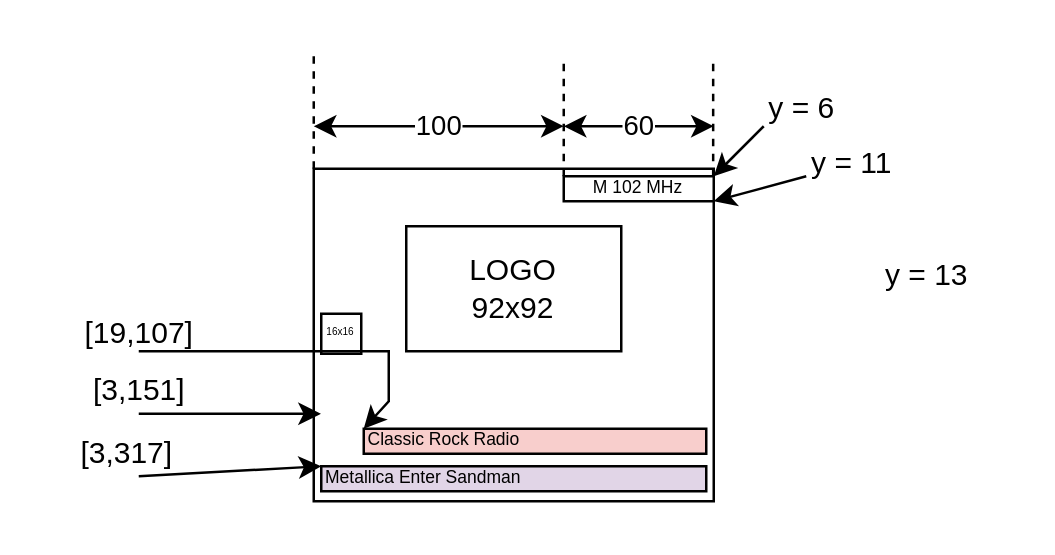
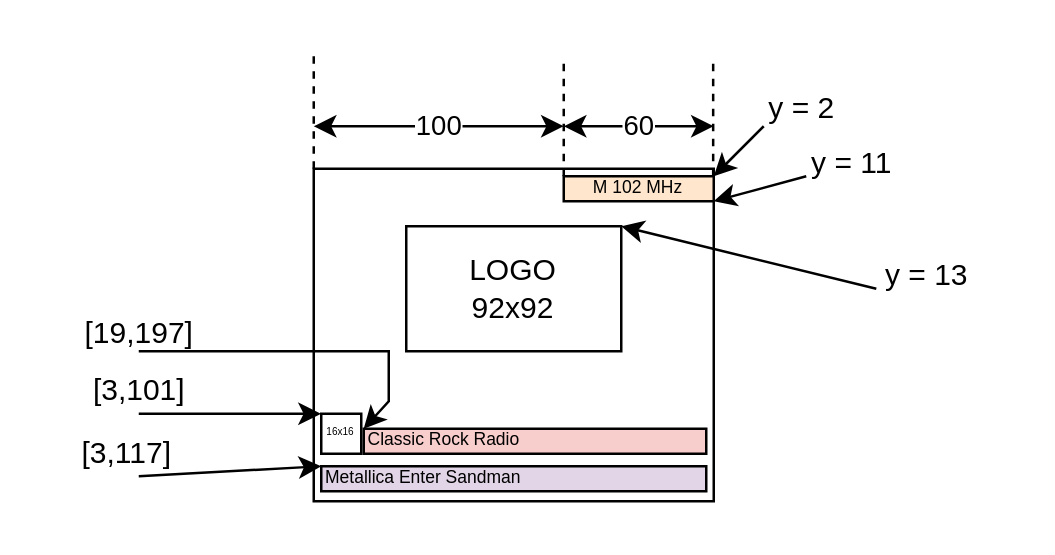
  <mxCell id="0" />
  <mxCell id="1" parent="0" />
  <mxCell id="2" value="" style="rounded=0;whiteSpace=wrap;html=1;" vertex="1" parent="1"><mxGeometry x="125" y="67" width="160" height="133" as="geometry" /></mxCell>
- <mxCell id="3" value="M 102 MHz" style="rounded=0;whiteSpace=wrap;html=1;fontSize=7;" vertex="1" parent="1"><mxGeometry x="225" y="70" width="60" height="10" as="geometry" /></mxCell>
+ <mxCell id="3" value="M 102 MHz" style="rounded=0;whiteSpace=wrap;html=1;fontSize=7;fillColor=#ffe6cc;" vertex="1" parent="1"><mxGeometry x="225" y="70" width="60" height="10" as="geometry" /></mxCell>
  <mxCell id="4" value="" style="endArrow=none;dashed=1;html=1;rounded=0;exitX=0;exitY=0;exitDx=0;exitDy=0;" edge="1" parent="1" source="2"><mxGeometry width="50" height="50" relative="1" as="geometry"><mxPoint x="85" y="90" as="sourcePoint" /><mxPoint x="125" y="20" as="targetPoint" /></mxGeometry></mxCell>
  <mxCell id="5" value="" style="endArrow=none;dashed=1;html=1;rounded=0;exitX=0;exitY=0;exitDx=0;exitDy=0;" edge="1" parent="1"><mxGeometry width="50" height="50" relative="1" as="geometry"><mxPoint x="225" y="70" as="sourcePoint" /><mxPoint x="225" y="23" as="targetPoint" /></mxGeometry></mxCell>
  <mxCell id="6" value="" style="endArrow=none;dashed=1;html=1;rounded=0;exitX=0;exitY=0;exitDx=0;exitDy=0;" edge="1" parent="1"><mxGeometry width="50" height="50" relative="1" as="geometry"><mxPoint x="284.77" y="70" as="sourcePoint" /><mxPoint x="284.77" y="23" as="targetPoint" /></mxGeometry></mxCell>
  <mxCell id="7" value="100" style="endArrow=classic;startArrow=classic;html=1;rounded=0;" edge="1" parent="1"><mxGeometry width="50" height="50" relative="1" as="geometry"><mxPoint x="125" y="50" as="sourcePoint" /><mxPoint x="225" y="50" as="targetPoint" /></mxGeometry></mxCell>
  <mxCell id="8" value="60" style="endArrow=classic;startArrow=classic;html=1;rounded=0;" edge="1" parent="1"><mxGeometry width="50" height="50" relative="1" as="geometry"><mxPoint x="225" y="50" as="sourcePoint" /><mxPoint x="285" y="50" as="targetPoint" /></mxGeometry></mxCell>
  <mxCell id="9" value="" style="endArrow=classic;html=1;rounded=0;" edge="1" parent="1"><mxGeometry width="50" height="50" relative="1" as="geometry"><mxPoint x="305" y="50" as="sourcePoint" /><mxPoint x="285" y="70" as="targetPoint" /></mxGeometry></mxCell>
  <mxCell id="10" value="" style="endArrow=classic;html=1;rounded=0;exitX=0.2;exitY=0.667;exitDx=0;exitDy=0;exitPerimeter=0;" edge="1" parent="1" source="12"><mxGeometry width="50" height="50" relative="1" as="geometry"><mxPoint x="325" y="60" as="sourcePoint" /><mxPoint x="285" y="80" as="targetPoint" /></mxGeometry></mxCell>
- <mxCell id="11" value="y = 6" style="text;html=1;align=center;verticalAlign=middle;resizable=0;points=[];autosize=1;strokeColor=none;fillColor=none;" vertex="1" parent="1"><mxGeometry x="295" y="28" width="50" height="30" as="geometry" /></mxCell>
+ <mxCell id="11" value="y = 2" style="text;html=1;align=center;verticalAlign=middle;resizable=0;points=[];autosize=1;strokeColor=none;fillColor=none;" vertex="1" parent="1"><mxGeometry x="295" y="28" width="50" height="30" as="geometry" /></mxCell>
  <mxCell id="12" value="y = 11" style="text;html=1;align=center;verticalAlign=middle;resizable=0;points=[];autosize=1;strokeColor=none;fillColor=none;" vertex="1" parent="1"><mxGeometry x="310" y="50" width="60" height="30" as="geometry" /></mxCell>
  <mxCell id="13" value="LOGO&lt;div&gt;92x92&lt;/div&gt;" style="rounded=0;whiteSpace=wrap;html=1;" vertex="1" parent="1"><mxGeometry x="162" y="90" width="86" height="50" as="geometry" /></mxCell>
+ <mxCell id="14" value="" style="endArrow=classic;html=1;rounded=0;entryX=1;entryY=0;entryDx=0;entryDy=0;exitX=0.167;exitY=0.667;exitDx=0;exitDy=0;exitPerimeter=0;" edge="1" parent="1" source="15" target="13"><mxGeometry width="50" height="50" relative="1" as="geometry"><mxPoint x="345" y="90" as="sourcePoint" /><mxPoint x="345" y="110" as="targetPoint" /></mxGeometry></mxCell>
  <mxCell id="15" value="y = 13" style="text;html=1;align=center;verticalAlign=middle;resizable=0;points=[];autosize=1;strokeColor=none;fillColor=none;" vertex="1" parent="1"><mxGeometry x="340" y="95" width="60" height="30" as="geometry" /></mxCell>
  <mxCell id="16" value="Classic Rock Radio" style="rounded=0;whiteSpace=wrap;html=1;fontSize=7;align=left;fillColor=#f8cecc;" vertex="1" parent="1"><mxGeometry x="145" y="171" width="137" height="10" as="geometry" /></mxCell>
  <mxCell id="17" value="Metallica Enter Sandman" style="rounded=0;whiteSpace=wrap;html=1;fontSize=7;align=left;fillColor=#e1d5e7;" vertex="1" parent="1"><mxGeometry x="128" y="186" width="154" height="10" as="geometry" /></mxCell>
- <mxCell id="18" value="16x16" style="rounded=0;whiteSpace=wrap;html=1;fontSize=4;" vertex="1" parent="1"><mxGeometry x="128" y="125" width="16" height="16" as="geometry" /></mxCell>
+ <mxCell id="18" value="16x16" style="rounded=0;whiteSpace=wrap;html=1;fontSize=4;" vertex="1" parent="1"><mxGeometry x="128" y="165" width="16" height="16" as="geometry" /></mxCell>
  <mxCell id="19" value="" style="endArrow=classic;html=1;rounded=0;entryX=0.018;entryY=0.737;entryDx=0;entryDy=0;entryPerimeter=0;" edge="1" parent="1" target="2"><mxGeometry width="50" height="50" relative="1" as="geometry"><mxPoint x="55" y="165" as="sourcePoint" /><mxPoint x="95" y="110" as="targetPoint" /></mxGeometry></mxCell>
  <mxCell id="20" value="" style="endArrow=classic;html=1;rounded=0;entryX=0;entryY=0;entryDx=0;entryDy=0;" edge="1" parent="1" target="16"><mxGeometry width="50" height="50" relative="1" as="geometry"><mxPoint x="55" y="140" as="sourcePoint" /><mxPoint x="125" y="110" as="targetPoint" /><Array as="points"><mxPoint x="155" y="140" /><mxPoint x="155" y="160" /></Array></mxGeometry></mxCell>
  <mxCell id="21" value="" style="endArrow=classic;html=1;rounded=0;entryX=0;entryY=0;entryDx=0;entryDy=0;" edge="1" parent="1" target="17"><mxGeometry width="50" height="50" relative="1" as="geometry"><mxPoint x="55" y="190" as="sourcePoint" /><mxPoint x="95" y="190" as="targetPoint" /></mxGeometry></mxCell>
- <mxCell id="22" value="[19,107]" style="text;html=1;align=center;verticalAlign=middle;resizable=0;points=[];autosize=1;strokeColor=none;fillColor=none;" vertex="1" parent="1"><mxGeometry x="20" y="118" width="70" height="30" as="geometry" /></mxCell>
- <mxCell id="23" value="[3,151]" style="text;html=1;align=center;verticalAlign=middle;resizable=0;points=[];autosize=1;strokeColor=none;fillColor=none;" vertex="1" parent="1"><mxGeometry x="25" y="141" width="60" height="30" as="geometry" /></mxCell>
- <mxCell id="24" value="[3,317]" style="text;html=1;align=center;verticalAlign=middle;resizable=0;points=[];autosize=1;strokeColor=none;fillColor=none;" vertex="1" parent="1"><mxGeometry x="20" y="166" width="60" height="30" as="geometry" /></mxCell>
+ <mxCell id="22" value="[19,197]" style="text;html=1;align=center;verticalAlign=middle;resizable=0;points=[];autosize=1;strokeColor=none;fillColor=none;" vertex="1" parent="1"><mxGeometry x="20" y="118" width="70" height="30" as="geometry" /></mxCell>
+ <mxCell id="23" value="[3,101]" style="text;html=1;align=center;verticalAlign=middle;resizable=0;points=[];autosize=1;strokeColor=none;fillColor=none;" vertex="1" parent="1"><mxGeometry x="25" y="141" width="60" height="30" as="geometry" /></mxCell>
+ <mxCell id="24" value="[3,117]" style="text;html=1;align=center;verticalAlign=middle;resizable=0;points=[];autosize=1;strokeColor=none;fillColor=none;" vertex="1" parent="1"><mxGeometry x="20" y="166" width="60" height="30" as="geometry" /></mxCell>
